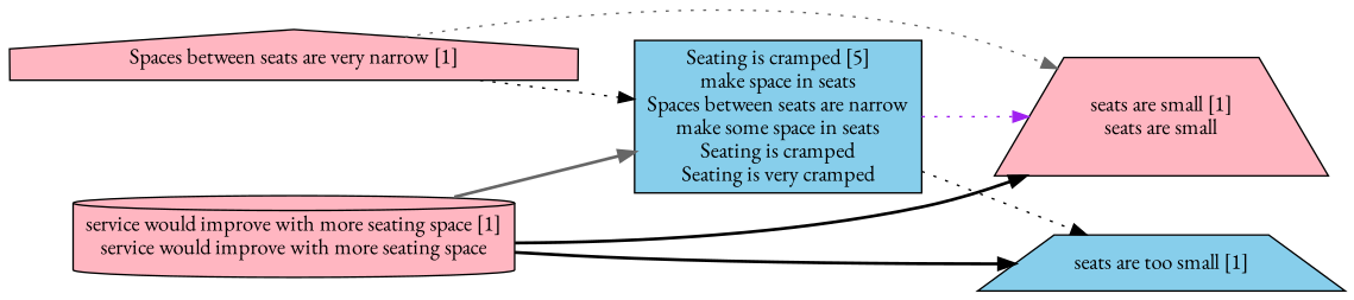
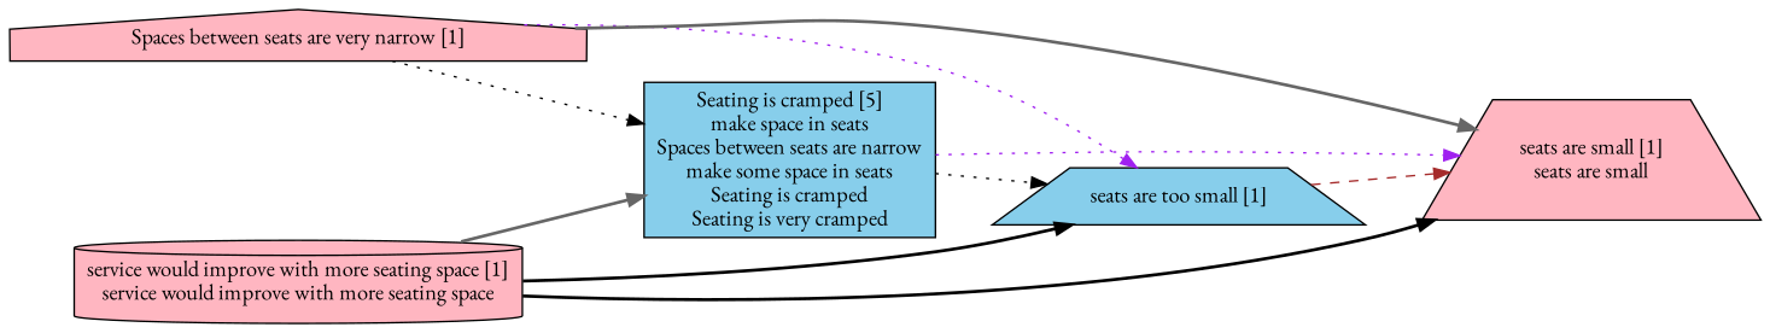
  digraph {
    fontname="EB Garamond"
    rankdir=LR
    node [fillcolor=lightpink fontname="EB Garamond" shape=trapezium style=filled]
    edge [color=black fontname="EB Garamond" style=dotted]
    "Seating is cramped [5]\nmake space in seats\nSpaces between seats are narrow\nmake some space in seats\nSeating is cramped\nSeating is very cramped" [fillcolor=skyblue shape=box]
    "seats are too small [1]" [fillcolor=skyblue]
    "seats are small [1]\nseats are small"
    "Spaces between seats are very narrow [1]" [shape=house]
    "service would improve with more seating space [1]\nservice would improve with more seating space" [shape=cylinder]
    "Seating is cramped [5]\nmake space in seats\nSpaces between seats are narrow\nmake some space in seats\nSeating is cramped\nSeating is very cramped" -> "seats are too small [1]"
    "Seating is cramped [5]\nmake space in seats\nSpaces between seats are narrow\nmake some space in seats\nSeating is cramped\nSeating is very cramped" -> "seats are small [1]\nseats are small" [color=purple]
+   "seats are too small [1]" -> "seats are small [1]\nseats are small" [color=brown style=dashed]
    "Spaces between seats are very narrow [1]" -> "Seating is cramped [5]\nmake space in seats\nSpaces between seats are narrow\nmake some space in seats\nSeating is cramped\nSeating is very cramped"
-   "Spaces between seats are very narrow [1]" -> "seats are small [1]\nseats are small" [color=gray40]
+   "Spaces between seats are very narrow [1]" -> "seats are too small [1]" [color=purple]
+   "Spaces between seats are very narrow [1]" -> "seats are small [1]\nseats are small" [color=gray40 style=bold]
    "service would improve with more seating space [1]\nservice would improve with more seating space" -> "Seating is cramped [5]\nmake space in seats\nSpaces between seats are narrow\nmake some space in seats\nSeating is cramped\nSeating is very cramped" [color=gray40 style=bold]
    "service would improve with more seating space [1]\nservice would improve with more seating space" -> "seats are too small [1]" [style=bold]
    "service would improve with more seating space [1]\nservice would improve with more seating space" -> "seats are small [1]\nseats are small" [style=bold]
  }
